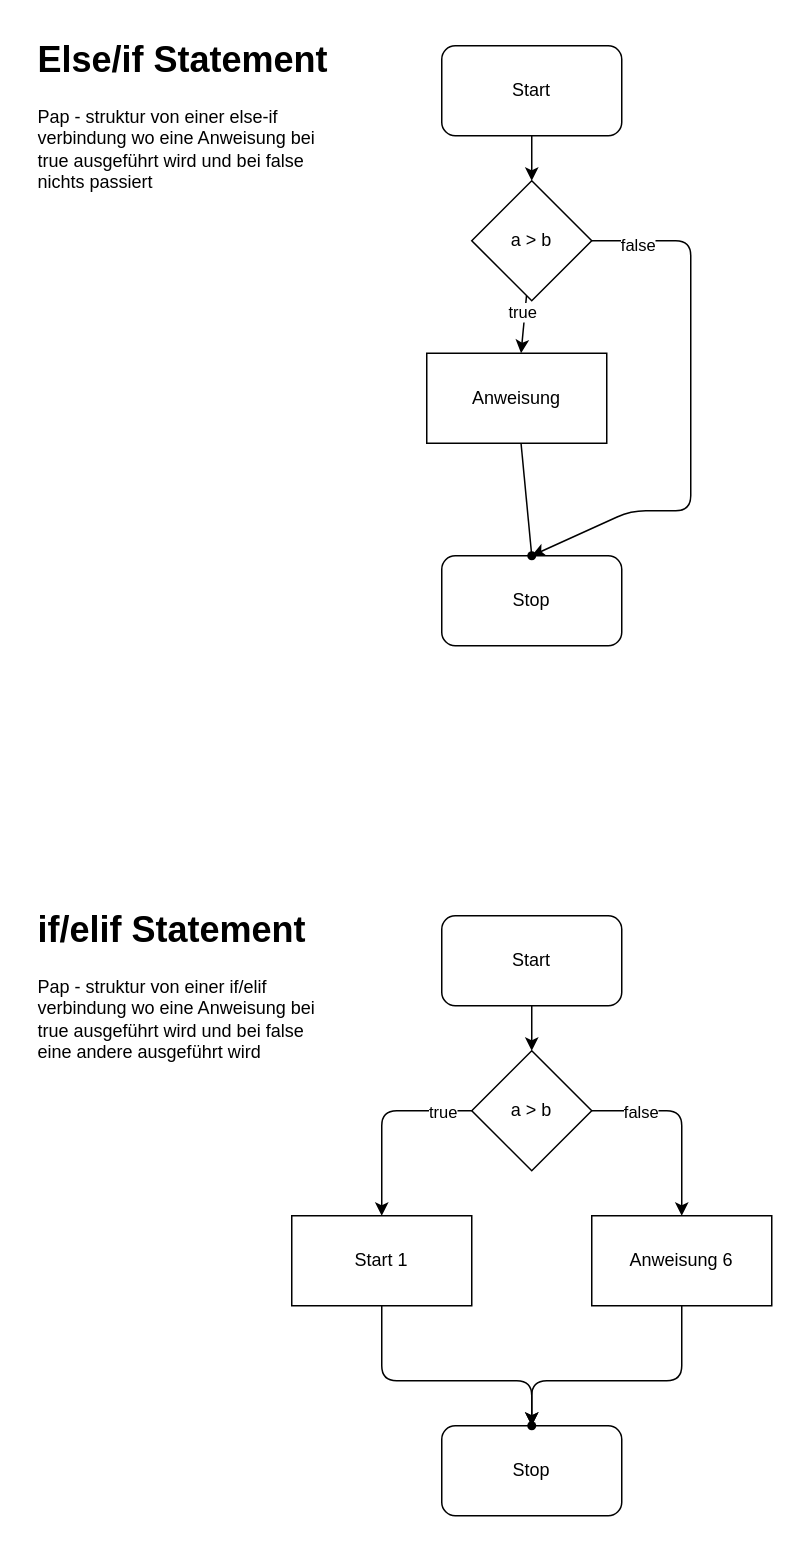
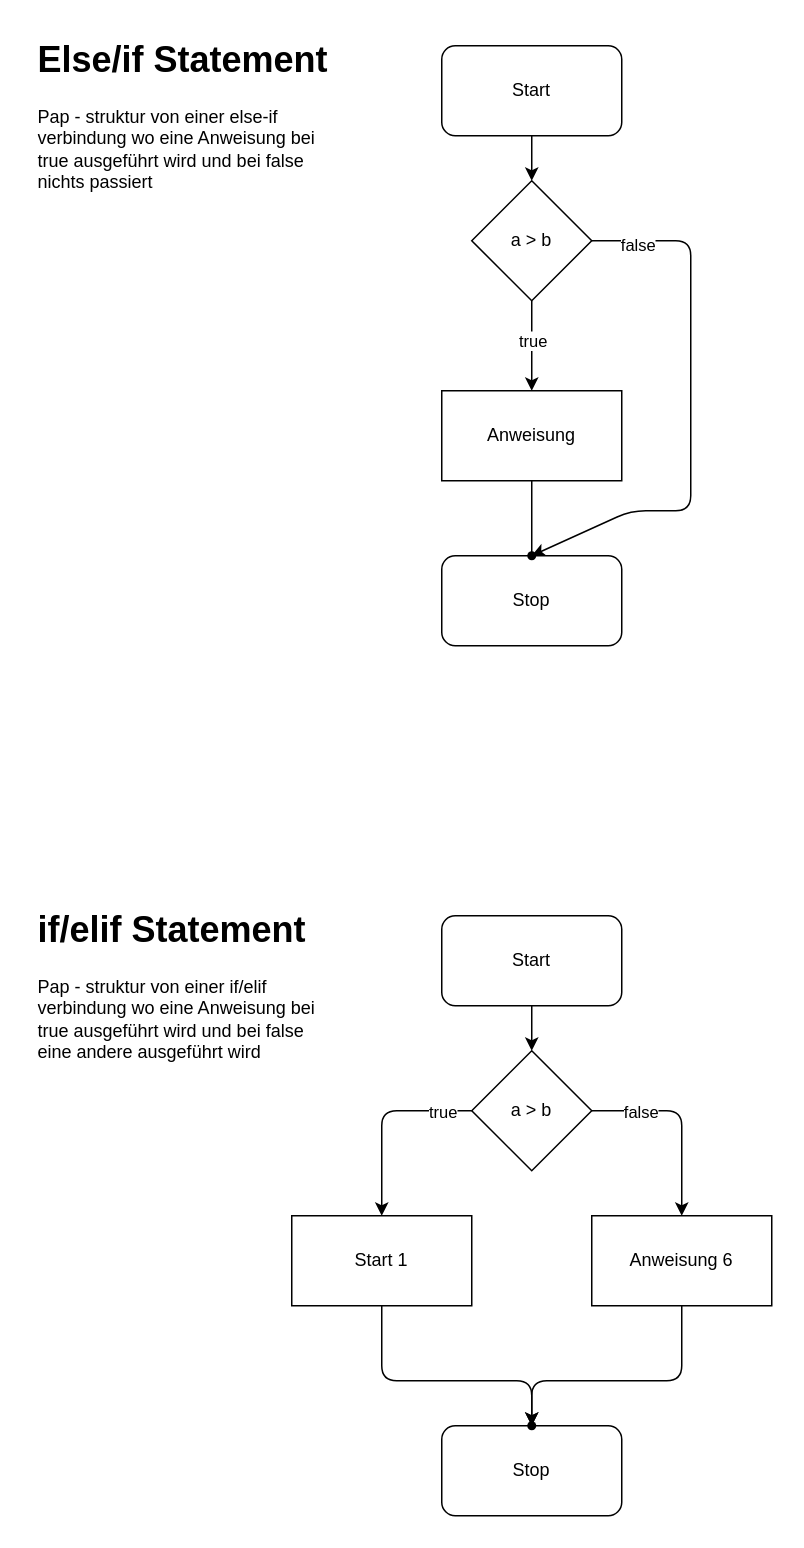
  <mxCell id="0" />
  <mxCell id="1" parent="0" />
  <mxCell id="2" value="" style="edgeStyle=none;html=1;" edge="1" parent="1" source="3" target="10"><mxGeometry relative="1" as="geometry" /></mxCell>
  <mxCell id="3" value="Start" style="rounded=1;whiteSpace=wrap;html=1;" vertex="1" parent="1"><mxGeometry x="294" y="30" width="120" height="60" as="geometry" /></mxCell>
  <mxCell id="4" value="" style="edgeStyle=none;html=1;startArrow=none;" edge="1" parent="1" source="13" target="11"><mxGeometry relative="1" as="geometry" /></mxCell>
- <mxCell id="5" value="Anweisung" style="rounded=0;whiteSpace=wrap;html=1;" vertex="1" parent="1"><mxGeometry x="284" y="235" width="120" height="60" as="geometry" /></mxCell>
+ <mxCell id="5" value="Anweisung" style="rounded=0;whiteSpace=wrap;html=1;" vertex="1" parent="1"><mxGeometry x="294" y="260" width="120" height="60" as="geometry" /></mxCell>
  <mxCell id="6" value="" style="edgeStyle=none;html=1;" edge="1" parent="1" source="10" target="5"><mxGeometry relative="1" as="geometry" /></mxCell>
  <mxCell id="7" value="true" style="edgeLabel;html=1;align=center;verticalAlign=middle;resizable=0;points=[];" vertex="1" connectable="0" parent="6"><mxGeometry x="0.428" y="-2" relative="1" as="geometry"><mxPoint x="2" y="-17" as="offset" /></mxGeometry></mxCell>
  <mxCell id="8" value="" style="edgeStyle=none;html=1;entryX=0.5;entryY=0;entryDx=0;entryDy=0;" edge="1" parent="1" source="10" target="11"><mxGeometry relative="1" as="geometry"><Array as="points"><mxPoint x="460" y="160" /><mxPoint x="460" y="340" /><mxPoint x="420" y="340" /></Array></mxGeometry></mxCell>
  <mxCell id="9" value="false" style="edgeLabel;html=1;align=center;verticalAlign=middle;resizable=0;points=[];" vertex="1" connectable="0" parent="8"><mxGeometry x="-0.609" y="-2" relative="1" as="geometry"><mxPoint x="-34" y="-2" as="offset" /></mxGeometry></mxCell>
  <mxCell id="10" value="a &amp;gt; b" style="rhombus;whiteSpace=wrap;html=1;" vertex="1" parent="1"><mxGeometry x="314" y="120" width="80" height="80" as="geometry" /></mxCell>
  <mxCell id="11" value="Stop" style="rounded=1;whiteSpace=wrap;html=1;" vertex="1" parent="1"><mxGeometry x="294" y="370" width="120" height="60" as="geometry" /></mxCell>
  <mxCell id="12" value="&lt;h1&gt;Else/if Statement&lt;/h1&gt;&lt;p&gt;Pap - struktur von einer else-if verbindung wo eine Anweisung bei true ausgeführt wird und bei false nichts passiert&lt;/p&gt;&lt;p&gt;&lt;br&gt;&lt;/p&gt;" style="text;html=1;strokeColor=none;fillColor=none;spacing=5;spacingTop=-20;whiteSpace=wrap;overflow=hidden;rounded=0;" vertex="1" parent="1"><mxGeometry x="20" y="20" width="210" height="120" as="geometry" /></mxCell>
  <mxCell id="13" value="" style="shape=waypoint;sketch=0;size=6;pointerEvents=1;points=[];fillColor=default;resizable=0;rotatable=0;perimeter=centerPerimeter;snapToPoint=1;" vertex="1" parent="1"><mxGeometry x="334" y="350" width="40" height="40" as="geometry" /></mxCell>
  <mxCell id="14" value="" style="edgeStyle=none;html=1;endArrow=none;" edge="1" parent="1" source="5" target="13"><mxGeometry relative="1" as="geometry"><mxPoint x="354" y="320" as="sourcePoint" /><mxPoint x="354" y="370" as="targetPoint" /></mxGeometry></mxCell>
  <mxCell id="15" value="" style="edgeStyle=none;html=1;" edge="1" source="16" target="22" parent="1"><mxGeometry relative="1" as="geometry" /></mxCell>
  <mxCell id="16" value="Start" style="rounded=1;whiteSpace=wrap;html=1;" vertex="1" parent="1"><mxGeometry x="294" y="610" width="120" height="60" as="geometry" /></mxCell>
  <mxCell id="17" value="" style="edgeStyle=none;html=1;startArrow=none;" edge="1" source="25" target="23" parent="1"><mxGeometry relative="1" as="geometry" /></mxCell>
  <mxCell id="18" style="edgeStyle=none;html=1;exitX=0;exitY=0.5;exitDx=0;exitDy=0;entryX=0.5;entryY=0;entryDx=0;entryDy=0;" edge="1" parent="1" source="22" target="27"><mxGeometry relative="1" as="geometry"><Array as="points"><mxPoint x="254" y="740" /></Array></mxGeometry></mxCell>
  <mxCell id="19" value="true" style="edgeLabel;html=1;align=center;verticalAlign=middle;resizable=0;points=[];" vertex="1" connectable="0" parent="18"><mxGeometry x="-0.312" y="1" relative="1" as="geometry"><mxPoint x="25" y="-1" as="offset" /></mxGeometry></mxCell>
  <mxCell id="20" style="edgeStyle=none;html=1;exitX=1;exitY=0.5;exitDx=0;exitDy=0;entryX=0.5;entryY=0;entryDx=0;entryDy=0;" edge="1" parent="1" source="22" target="29"><mxGeometry relative="1" as="geometry"><Array as="points"><mxPoint x="454" y="740" /></Array></mxGeometry></mxCell>
  <mxCell id="21" value="false" style="edgeLabel;html=1;align=center;verticalAlign=middle;resizable=0;points=[];rotation=0;" vertex="1" connectable="0" parent="20"><mxGeometry x="-0.507" y="-1" relative="1" as="geometry"><mxPoint y="-1" as="offset" /></mxGeometry></mxCell>
  <mxCell id="22" value="a &amp;gt; b" style="rhombus;whiteSpace=wrap;html=1;" vertex="1" parent="1"><mxGeometry x="314" y="700" width="80" height="80" as="geometry" /></mxCell>
  <mxCell id="23" value="Stop" style="rounded=1;whiteSpace=wrap;html=1;" vertex="1" parent="1"><mxGeometry x="294" y="950" width="120" height="60" as="geometry" /></mxCell>
  <mxCell id="24" value="&lt;h1&gt;if/elif Statement&lt;/h1&gt;&lt;p&gt;Pap - struktur von einer if/elif verbindung wo eine Anweisung bei true ausgeführt wird und bei false eine andere ausgeführt wird&lt;/p&gt;&lt;p&gt;&lt;br&gt;&lt;/p&gt;" style="text;html=1;strokeColor=none;fillColor=none;spacing=5;spacingTop=-20;whiteSpace=wrap;overflow=hidden;rounded=0;" vertex="1" parent="1"><mxGeometry x="20" y="600" width="210" height="120" as="geometry" /></mxCell>
  <mxCell id="25" value="" style="shape=waypoint;sketch=0;size=6;pointerEvents=1;points=[];fillColor=default;resizable=0;rotatable=0;perimeter=centerPerimeter;snapToPoint=1;" vertex="1" parent="1"><mxGeometry x="334" y="930" width="40" height="40" as="geometry" /></mxCell>
  <mxCell id="26" style="edgeStyle=none;html=1;exitX=0.5;exitY=1;exitDx=0;exitDy=0;entryX=0.354;entryY=0.502;entryDx=0;entryDy=0;entryPerimeter=0;" edge="1" parent="1" source="27" target="25"><mxGeometry relative="1" as="geometry"><Array as="points"><mxPoint x="254" y="920" /><mxPoint x="354" y="920" /></Array></mxGeometry></mxCell>
  <mxCell id="27" value="Start 1&lt;br&gt;" style="whiteSpace=wrap;html=1;" vertex="1" parent="1"><mxGeometry x="194" y="810" width="120" height="60" as="geometry" /></mxCell>
  <mxCell id="28" style="edgeStyle=none;html=1;exitX=0.5;exitY=1;exitDx=0;exitDy=0;" edge="1" parent="1" source="29" target="25"><mxGeometry relative="1" as="geometry"><mxPoint x="350" y="950" as="targetPoint" /><Array as="points"><mxPoint x="454" y="920" /><mxPoint x="354" y="920" /></Array></mxGeometry></mxCell>
  <mxCell id="29" value="Anweisung 6" style="whiteSpace=wrap;html=1;" vertex="1" parent="1"><mxGeometry x="394" y="810" width="120" height="60" as="geometry" /></mxCell>
